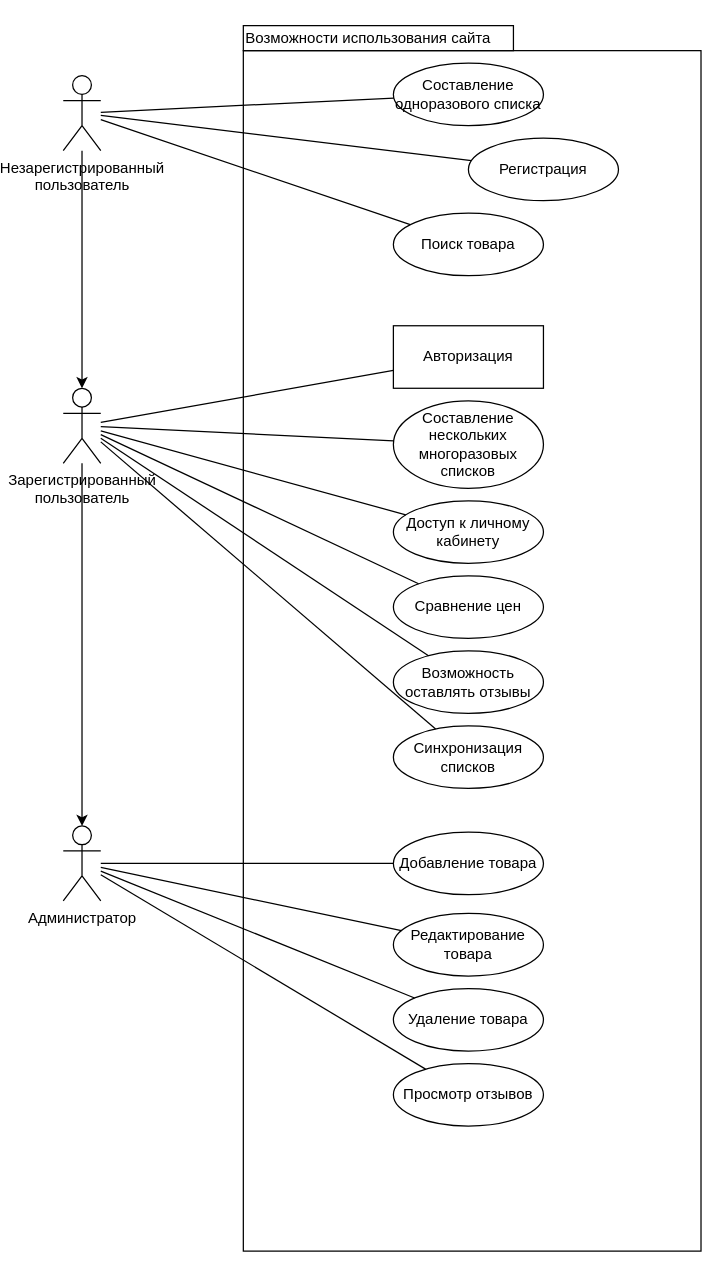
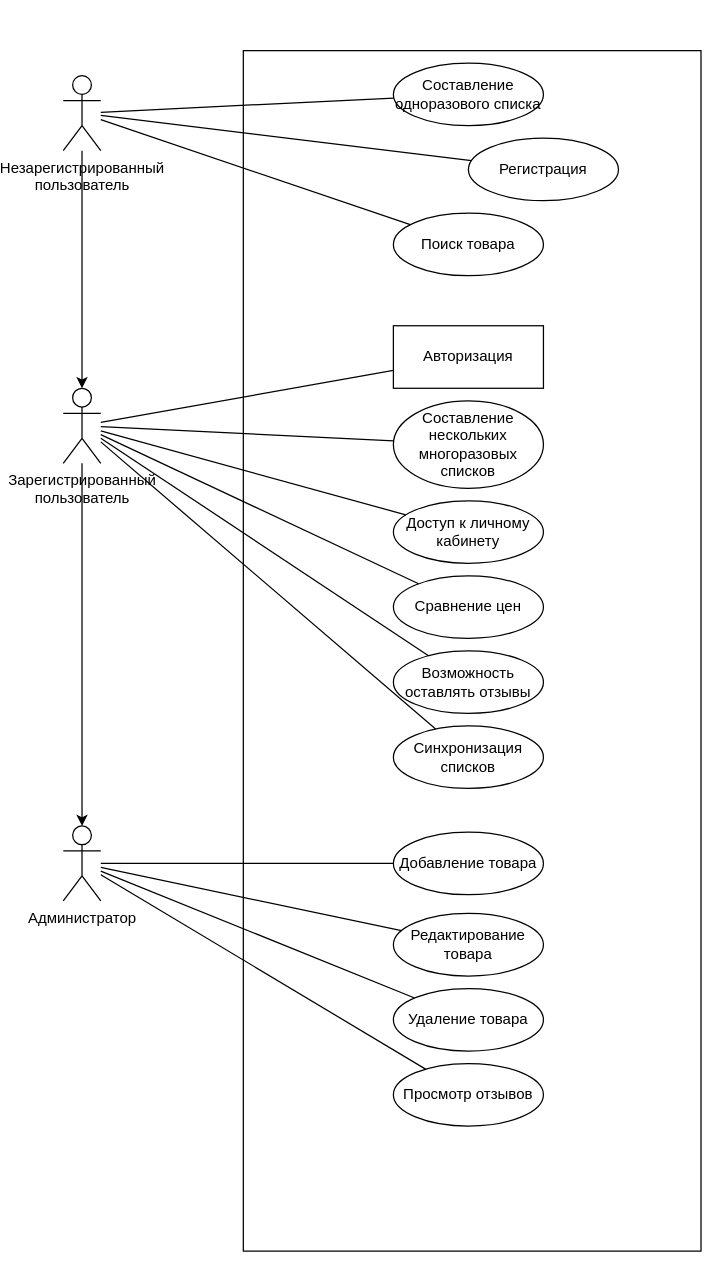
  <mxCell id="0" />
  <mxCell id="1" parent="0" />
  <mxCell id="2" value="&lt;div&gt;Незарегистрированный &lt;br&gt;&lt;/div&gt;&lt;div&gt;пользователь&lt;/div&gt;" style="shape=umlActor;verticalLabelPosition=bottom;labelBackgroundColor=#ffffff;verticalAlign=top;html=1;outlineConnect=0;" vertex="1" parent="1"><mxGeometry x="20" y="60" width="30" height="60" as="geometry" /></mxCell>
  <mxCell id="3" value="" style="rounded=0;whiteSpace=wrap;html=1;" vertex="1" parent="1"><mxGeometry x="164" y="40" width="366" height="960" as="geometry" /></mxCell>
- <mxCell id="4" value="Возможности использования сайта" style="rounded=0;whiteSpace=wrap;html=1;align=left;" vertex="1" parent="1"><mxGeometry x="164" y="20" width="216" height="20" as="geometry" /></mxCell>
  <mxCell id="5" value="Регистрация" style="ellipse;whiteSpace=wrap;html=1;align=center;" vertex="1" parent="1"><mxGeometry x="344" y="110" width="120" height="50" as="geometry" /></mxCell>
  <mxCell id="6" value="Поиск товара" style="ellipse;whiteSpace=wrap;html=1;align=center;" vertex="1" parent="1"><mxGeometry x="284" y="170" width="120" height="50" as="geometry" /></mxCell>
  <mxCell id="7" value="Составление одноразового списка" style="ellipse;whiteSpace=wrap;html=1;align=center;" vertex="1" parent="1"><mxGeometry x="284" y="50" width="120" height="50" as="geometry" /></mxCell>
  <mxCell id="8" value="" style="endArrow=none;html=1;" edge="1" parent="1" source="2" target="7"><mxGeometry width="50" height="50" relative="1" as="geometry"><mxPoint x="100" y="120" as="sourcePoint" /><mxPoint x="150" y="70" as="targetPoint" /></mxGeometry></mxCell>
  <mxCell id="9" value="" style="endArrow=none;html=1;" edge="1" parent="1" source="2" target="5"><mxGeometry width="50" height="50" relative="1" as="geometry"><mxPoint x="100" y="200" as="sourcePoint" /><mxPoint x="150" y="150" as="targetPoint" /></mxGeometry></mxCell>
  <mxCell id="10" value="" style="endArrow=none;html=1;" edge="1" parent="1" source="2" target="6"><mxGeometry width="50" height="50" relative="1" as="geometry"><mxPoint x="110" y="210" as="sourcePoint" /><mxPoint x="160" y="160" as="targetPoint" /></mxGeometry></mxCell>
  <mxCell id="11" value="&lt;div&gt;Зарегистрированный&lt;/div&gt;&lt;div&gt; пользователь&lt;/div&gt;" style="shape=umlActor;verticalLabelPosition=bottom;labelBackgroundColor=#ffffff;verticalAlign=top;html=1;outlineConnect=0;align=center;" vertex="1" parent="1"><mxGeometry x="20" y="310" width="30" height="60" as="geometry" /></mxCell>
  <mxCell id="12" value="Авторизация" style="whiteSpace=wrap;html=1;align=center;rounded=0;" vertex="1" parent="1"><mxGeometry x="284" y="260" width="120" height="50" as="geometry" /></mxCell>
  <mxCell id="13" value="Составление нескольких многоразовых списков" style="ellipse;whiteSpace=wrap;html=1;align=center;" vertex="1" parent="1"><mxGeometry x="284" y="320" width="120" height="70" as="geometry" /></mxCell>
  <mxCell id="14" value="Доступ к личному кабинету" style="ellipse;whiteSpace=wrap;html=1;align=center;" vertex="1" parent="1"><mxGeometry x="284" y="400" width="120" height="50" as="geometry" /></mxCell>
  <mxCell id="15" value="Сравнение цен" style="ellipse;whiteSpace=wrap;html=1;align=center;" vertex="1" parent="1"><mxGeometry x="284" y="460" width="120" height="50" as="geometry" /></mxCell>
  <mxCell id="16" value="Возможность оставлять отзывы" style="ellipse;whiteSpace=wrap;html=1;align=center;" vertex="1" parent="1"><mxGeometry x="284" y="520" width="120" height="50" as="geometry" /></mxCell>
  <mxCell id="17" value="Синхронизация списков" style="ellipse;whiteSpace=wrap;html=1;align=center;" vertex="1" parent="1"><mxGeometry x="284" y="580" width="120" height="50" as="geometry" /></mxCell>
  <mxCell id="18" value="" style="endArrow=none;html=1;" edge="1" parent="1" source="11" target="12"><mxGeometry width="50" height="50" relative="1" as="geometry"><mxPoint x="70" y="520" as="sourcePoint" /><mxPoint x="120" y="470" as="targetPoint" /></mxGeometry></mxCell>
  <mxCell id="19" value="" style="endArrow=none;html=1;" edge="1" parent="1" source="11" target="13"><mxGeometry width="50" height="50" relative="1" as="geometry"><mxPoint x="50" y="540" as="sourcePoint" /><mxPoint x="100" y="490" as="targetPoint" /></mxGeometry></mxCell>
  <mxCell id="20" value="" style="endArrow=none;html=1;" edge="1" parent="1" source="11" target="14"><mxGeometry width="50" height="50" relative="1" as="geometry"><mxPoint x="90" y="510" as="sourcePoint" /><mxPoint x="140" y="460" as="targetPoint" /></mxGeometry></mxCell>
  <mxCell id="21" value="" style="endArrow=none;html=1;" edge="1" parent="1" source="11" target="15"><mxGeometry width="50" height="50" relative="1" as="geometry"><mxPoint x="60" y="490" as="sourcePoint" /><mxPoint x="110" y="440" as="targetPoint" /></mxGeometry></mxCell>
  <mxCell id="22" value="" style="endArrow=none;html=1;" edge="1" parent="1" source="11" target="16"><mxGeometry width="50" height="50" relative="1" as="geometry"><mxPoint x="50" y="520" as="sourcePoint" /><mxPoint x="100" y="470" as="targetPoint" /></mxGeometry></mxCell>
  <mxCell id="23" value="" style="endArrow=none;html=1;" edge="1" parent="1" source="11" target="17"><mxGeometry width="50" height="50" relative="1" as="geometry"><mxPoint x="70" y="510" as="sourcePoint" /><mxPoint x="120" y="460" as="targetPoint" /></mxGeometry></mxCell>
  <mxCell id="24" value="" style="endArrow=classic;html=1;" edge="1" parent="1" source="2" target="11"><mxGeometry width="50" height="50" relative="1" as="geometry"><mxPoint x="-10" y="250" as="sourcePoint" /><mxPoint x="40" y="200" as="targetPoint" /></mxGeometry></mxCell>
  <mxCell id="25" value="Администратор" style="shape=umlActor;verticalLabelPosition=bottom;labelBackgroundColor=#ffffff;verticalAlign=top;html=1;outlineConnect=0;align=center;" vertex="1" parent="1"><mxGeometry x="20" y="660" width="30" height="60" as="geometry" /></mxCell>
  <mxCell id="26" value="Добавление товара" style="ellipse;whiteSpace=wrap;html=1;align=center;" vertex="1" parent="1"><mxGeometry x="284" y="665" width="120" height="50" as="geometry" /></mxCell>
  <mxCell id="27" value="" style="endArrow=classic;html=1;" edge="1" parent="1" source="11" target="25"><mxGeometry width="50" height="50" relative="1" as="geometry"><mxPoint x="20" y="580" as="sourcePoint" /><mxPoint x="70" y="530" as="targetPoint" /></mxGeometry></mxCell>
  <mxCell id="28" value="Редактирование товара" style="ellipse;whiteSpace=wrap;html=1;align=center;" vertex="1" parent="1"><mxGeometry x="284" y="730" width="120" height="50" as="geometry" /></mxCell>
  <mxCell id="29" value="Удаление товара" style="ellipse;whiteSpace=wrap;html=1;align=center;" vertex="1" parent="1"><mxGeometry x="284" y="790" width="120" height="50" as="geometry" /></mxCell>
  <mxCell id="30" value="Просмотр отзывов" style="ellipse;whiteSpace=wrap;html=1;align=center;" vertex="1" parent="1"><mxGeometry x="284" y="850" width="120" height="50" as="geometry" /></mxCell>
  <mxCell id="31" value="" style="endArrow=none;html=1;" edge="1" parent="1" source="25" target="26"><mxGeometry width="50" height="50" relative="1" as="geometry"><mxPoint x="90" y="850" as="sourcePoint" /><mxPoint x="140" y="800" as="targetPoint" /></mxGeometry></mxCell>
  <mxCell id="32" value="" style="endArrow=none;html=1;" edge="1" parent="1" source="25" target="28"><mxGeometry width="50" height="50" relative="1" as="geometry"><mxPoint x="80" y="830" as="sourcePoint" /><mxPoint x="130" y="780" as="targetPoint" /></mxGeometry></mxCell>
  <mxCell id="33" value="" style="endArrow=none;html=1;" edge="1" parent="1" source="25" target="29"><mxGeometry width="50" height="50" relative="1" as="geometry"><mxPoint x="60" y="820" as="sourcePoint" /><mxPoint x="110" y="770" as="targetPoint" /></mxGeometry></mxCell>
  <mxCell id="34" value="" style="endArrow=none;html=1;" edge="1" parent="1" source="25" target="30"><mxGeometry width="50" height="50" relative="1" as="geometry"><mxPoint x="80" y="820" as="sourcePoint" /><mxPoint x="130" y="770" as="targetPoint" /></mxGeometry></mxCell>
